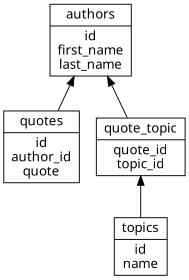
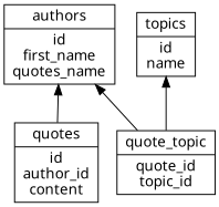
  digraph {
    rankdir=BT
    node [fontname=menlo shape=record]
-   n1 [label="{authors|id\nfirst_name\nlast_name}"]
-   n2 [label="{quotes|id\nauthor_id\nquote}"]
+   n1 [label="{authors|id\nfirst_name\nquotes_name}"]
+   n2 [label="{quotes|id\nauthor_id\ncontent}"]
    n3 [label="{topics|id\nname}"]
    n4 [label="{quote_topic|quote_id\ntopic_id}"]
    n2 -> n1
    n4 -> n1
-   n3 -> n4
+   n4 -> n3
  }
